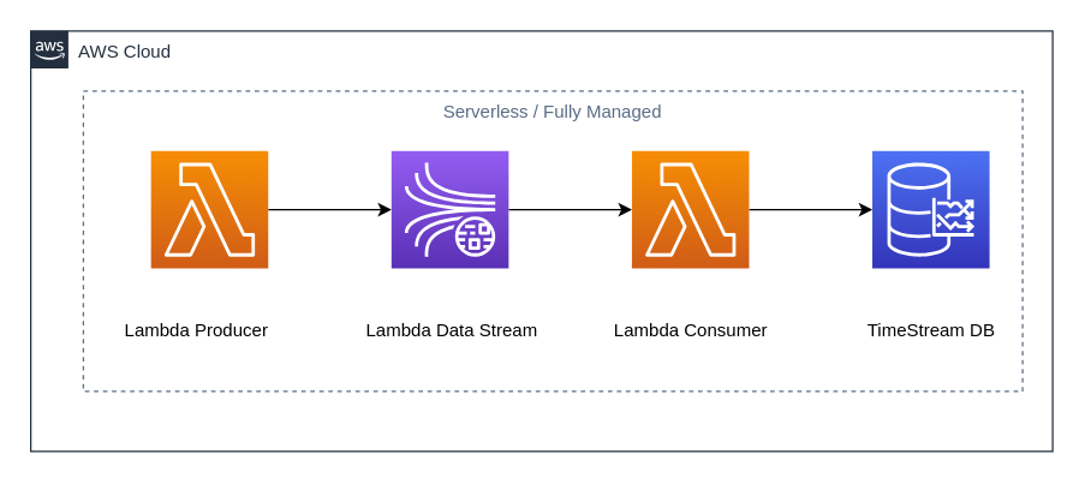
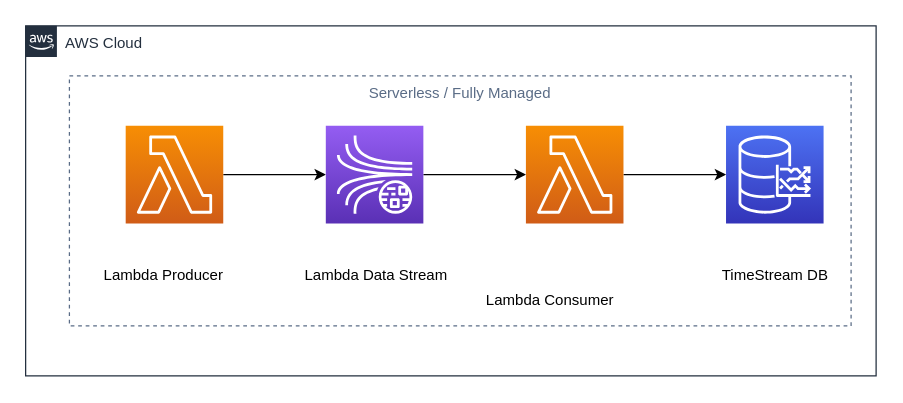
  <mxCell id="0" />
  <mxCell id="1" parent="0" />
  <mxCell id="2" value="AWS Cloud" style="points=[[0,0],[0.25,0],[0.5,0],[0.75,0],[1,0],[1,0.25],[1,0.5],[1,0.75],[1,1],[0.75,1],[0.5,1],[0.25,1],[0,1],[0,0.75],[0,0.5],[0,0.25]];outlineConnect=0;gradientColor=none;html=1;whiteSpace=wrap;fontSize=12;fontStyle=0;shape=mxgraph.aws4.group;grIcon=mxgraph.aws4.group_aws_cloud_alt;strokeColor=#232F3E;fillColor=none;verticalAlign=top;align=left;spacingLeft=30;fontColor=#232F3E;dashed=0;" vertex="1" parent="1"><mxGeometry x="20" y="20" width="680" height="280" as="geometry" /></mxCell>
  <mxCell id="3" value="" style="outlineConnect=0;fontColor=#232F3E;gradientColor=#4D72F3;gradientDirection=north;fillColor=#3334B9;strokeColor=#ffffff;dashed=0;verticalLabelPosition=bottom;verticalAlign=top;align=center;html=1;fontSize=12;fontStyle=0;aspect=fixed;shape=mxgraph.aws4.resourceIcon;resIcon=mxgraph.aws4.timestream;" vertex="1" parent="1"><mxGeometry x="580" y="100" width="78" height="78" as="geometry" /></mxCell>
  <mxCell id="4" style="edgeStyle=orthogonalEdgeStyle;rounded=0;orthogonalLoop=1;jettySize=auto;html=1;" edge="1" parent="1" source="5" target="9"><mxGeometry relative="1" as="geometry" /></mxCell>
  <mxCell id="5" value="" style="outlineConnect=0;fontColor=#232F3E;gradientColor=#F78E04;gradientDirection=north;fillColor=#D05C17;strokeColor=#ffffff;dashed=0;verticalLabelPosition=bottom;verticalAlign=top;align=center;html=1;fontSize=12;fontStyle=0;aspect=fixed;shape=mxgraph.aws4.resourceIcon;resIcon=mxgraph.aws4.lambda;" vertex="1" parent="1"><mxGeometry x="100" y="100" width="78" height="78" as="geometry" /></mxCell>
  <mxCell id="6" style="edgeStyle=orthogonalEdgeStyle;rounded=0;orthogonalLoop=1;jettySize=auto;html=1;" edge="1" parent="1" source="7" target="3"><mxGeometry relative="1" as="geometry" /></mxCell>
  <mxCell id="7" value="" style="outlineConnect=0;fontColor=#232F3E;gradientColor=#F78E04;gradientDirection=north;fillColor=#D05C17;strokeColor=#ffffff;dashed=0;verticalLabelPosition=bottom;verticalAlign=top;align=center;html=1;fontSize=12;fontStyle=0;aspect=fixed;shape=mxgraph.aws4.resourceIcon;resIcon=mxgraph.aws4.lambda;" vertex="1" parent="1"><mxGeometry x="420" y="100" width="78" height="78" as="geometry" /></mxCell>
  <mxCell id="8" style="edgeStyle=orthogonalEdgeStyle;rounded=0;orthogonalLoop=1;jettySize=auto;html=1;" edge="1" parent="1" source="9" target="7"><mxGeometry relative="1" as="geometry" /></mxCell>
  <mxCell id="9" value="" style="outlineConnect=0;fontColor=#232F3E;gradientColor=#945DF2;gradientDirection=north;fillColor=#5A30B5;strokeColor=#ffffff;dashed=0;verticalLabelPosition=bottom;verticalAlign=top;align=center;html=1;fontSize=12;fontStyle=0;aspect=fixed;shape=mxgraph.aws4.resourceIcon;resIcon=mxgraph.aws4.kinesis_data_streams;" vertex="1" parent="1"><mxGeometry x="260" y="100" width="78" height="78" as="geometry" /></mxCell>
  <mxCell id="10" value="Lambda Producer" style="text;html=1;align=center;verticalAlign=middle;resizable=0;points=[];autosize=1;" vertex="1" parent="1"><mxGeometry x="75" y="210" width="110" height="20" as="geometry" /></mxCell>
  <mxCell id="11" value="Lambda Data Stream" style="text;html=1;align=center;verticalAlign=middle;resizable=0;points=[];autosize=1;" vertex="1" parent="1"><mxGeometry x="235" y="210" width="130" height="20" as="geometry" /></mxCell>
- <mxCell id="12" value="Lambda Consumer" style="text;html=1;align=center;verticalAlign=middle;resizable=0;points=[];autosize=1;" vertex="1" parent="1"><mxGeometry x="399" y="210" width="120" height="20" as="geometry" /></mxCell>
+ <mxCell id="12" value="Lambda Consumer" style="text;html=1;align=center;verticalAlign=middle;resizable=0;points=[];autosize=1;" vertex="1" parent="1"><mxGeometry x="379" y="230" width="120" height="20" as="geometry" /></mxCell>
  <mxCell id="13" value="TimeStream DB" style="text;html=1;align=center;verticalAlign=middle;resizable=0;points=[];autosize=1;" vertex="1" parent="1"><mxGeometry x="569" y="210" width="100" height="20" as="geometry" /></mxCell>
  <mxCell id="14" value="Serverless / Fully Managed" style="fillColor=none;strokeColor=#5A6C86;dashed=1;verticalAlign=top;fontStyle=0;fontColor=#5A6C86;" vertex="1" parent="1"><mxGeometry x="55" y="60" width="625" height="200" as="geometry" /></mxCell>
